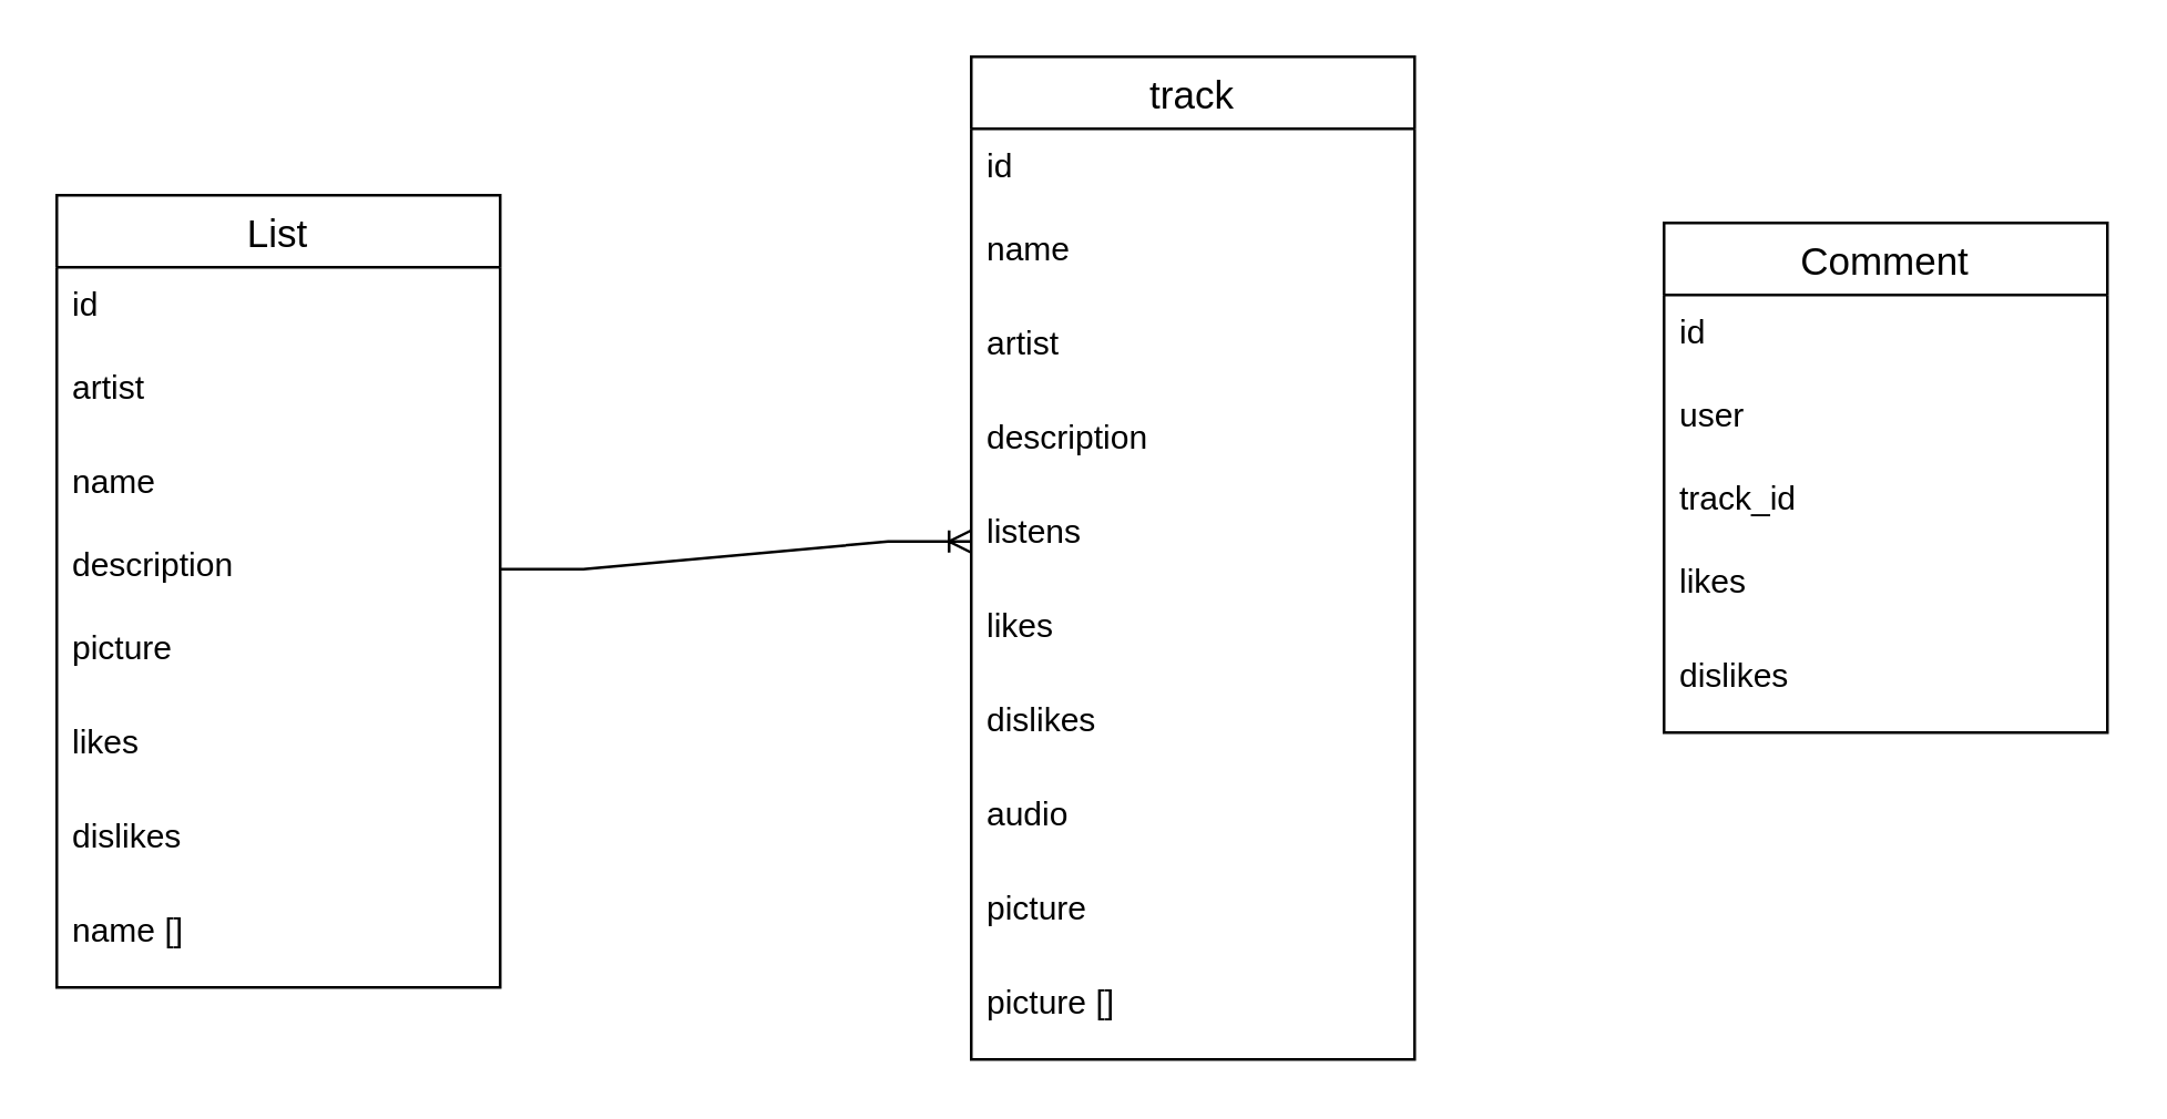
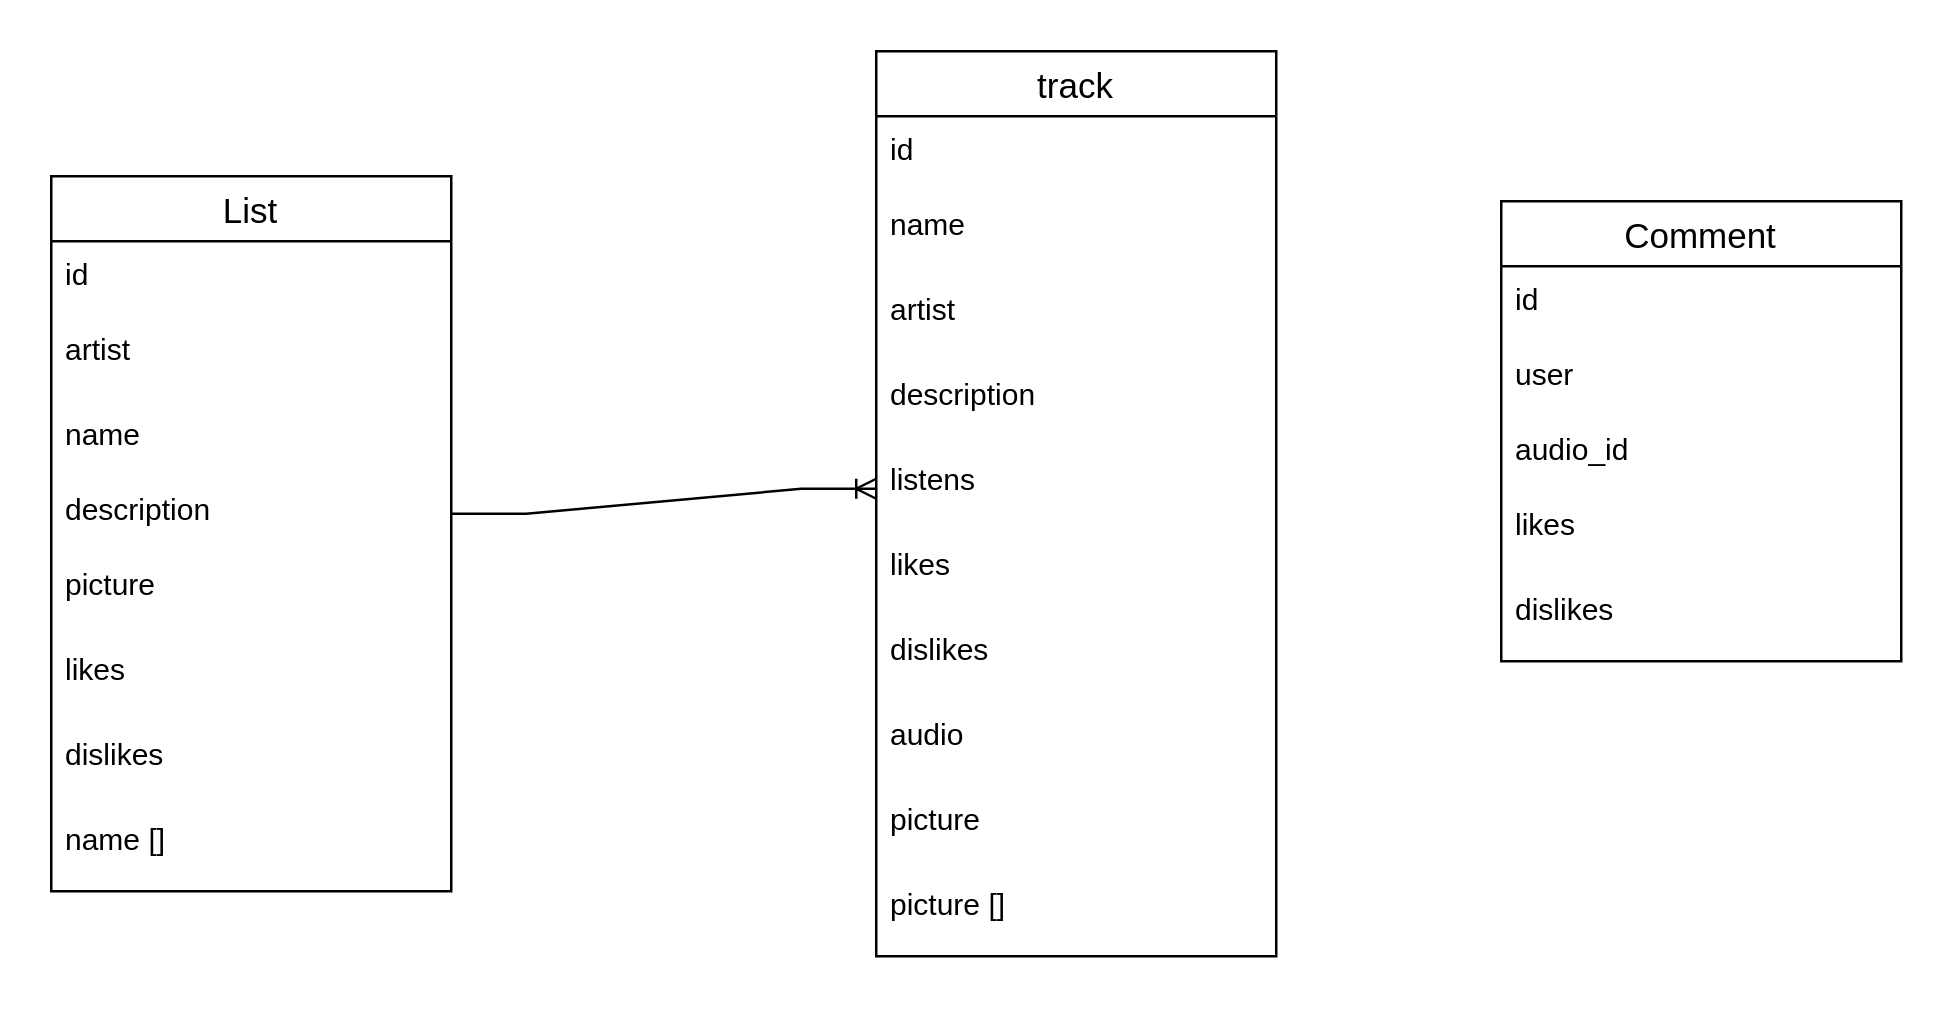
  <mxCell id="0" />
  <mxCell id="1" parent="0" />
  <mxCell id="2" value="track" style="swimlane;fontStyle=0;childLayout=stackLayout;horizontal=1;startSize=26;horizontalStack=0;resizeParent=1;resizeParentMax=0;resizeLast=0;collapsible=1;marginBottom=0;align=center;fontSize=14;" vertex="1" parent="1"><mxGeometry x="350" y="20" width="160" height="362" as="geometry" /></mxCell>
  <mxCell id="3" value="id" style="text;strokeColor=none;fillColor=none;spacingLeft=4;spacingRight=4;overflow=hidden;rotatable=0;points=[[0,0.5],[1,0.5]];portConstraint=eastwest;fontSize=12;" vertex="1" parent="2"><mxGeometry y="26" width="160" height="30" as="geometry" /></mxCell>
  <mxCell id="4" value="name" style="text;strokeColor=none;fillColor=none;spacingLeft=4;spacingRight=4;overflow=hidden;rotatable=0;points=[[0,0.5],[1,0.5]];portConstraint=eastwest;fontSize=12;" vertex="1" parent="2"><mxGeometry y="56" width="160" height="34" as="geometry" /></mxCell>
  <mxCell id="5" value="artist" style="text;strokeColor=none;fillColor=none;spacingLeft=4;spacingRight=4;overflow=hidden;rotatable=0;points=[[0,0.5],[1,0.5]];portConstraint=eastwest;fontSize=12;" vertex="1" parent="2"><mxGeometry y="90" width="160" height="34" as="geometry" /></mxCell>
  <mxCell id="6" value="description" style="text;strokeColor=none;fillColor=none;spacingLeft=4;spacingRight=4;overflow=hidden;rotatable=0;points=[[0,0.5],[1,0.5]];portConstraint=eastwest;fontSize=12;" vertex="1" parent="2"><mxGeometry y="124" width="160" height="34" as="geometry" /></mxCell>
  <mxCell id="7" value="listens" style="text;strokeColor=none;fillColor=none;spacingLeft=4;spacingRight=4;overflow=hidden;rotatable=0;points=[[0,0.5],[1,0.5]];portConstraint=eastwest;fontSize=12;" vertex="1" parent="2"><mxGeometry y="158" width="160" height="34" as="geometry" /></mxCell>
  <mxCell id="8" value="likes" style="text;strokeColor=none;fillColor=none;spacingLeft=4;spacingRight=4;overflow=hidden;rotatable=0;points=[[0,0.5],[1,0.5]];portConstraint=eastwest;fontSize=12;" vertex="1" parent="2"><mxGeometry y="192" width="160" height="34" as="geometry" /></mxCell>
  <mxCell id="9" value="dislikes" style="text;strokeColor=none;fillColor=none;spacingLeft=4;spacingRight=4;overflow=hidden;rotatable=0;points=[[0,0.5],[1,0.5]];portConstraint=eastwest;fontSize=12;" vertex="1" parent="2"><mxGeometry y="226" width="160" height="34" as="geometry" /></mxCell>
  <mxCell id="10" value="audio" style="text;strokeColor=none;fillColor=none;spacingLeft=4;spacingRight=4;overflow=hidden;rotatable=0;points=[[0,0.5],[1,0.5]];portConstraint=eastwest;fontSize=12;" vertex="1" parent="2"><mxGeometry y="260" width="160" height="34" as="geometry" /></mxCell>
  <mxCell id="11" value="picture" style="text;strokeColor=none;fillColor=none;spacingLeft=4;spacingRight=4;overflow=hidden;rotatable=0;points=[[0,0.5],[1,0.5]];portConstraint=eastwest;fontSize=12;" vertex="1" parent="2"><mxGeometry y="294" width="160" height="34" as="geometry" /></mxCell>
  <mxCell id="12" value="picture []" style="text;strokeColor=none;fillColor=none;spacingLeft=4;spacingRight=4;overflow=hidden;rotatable=0;points=[[0,0.5],[1,0.5]];portConstraint=eastwest;fontSize=12;" vertex="1" parent="2"><mxGeometry y="328" width="160" height="34" as="geometry" /></mxCell>
  <mxCell id="13" value="Comment" style="swimlane;fontStyle=0;childLayout=stackLayout;horizontal=1;startSize=26;horizontalStack=0;resizeParent=1;resizeParentMax=0;resizeLast=0;collapsible=1;marginBottom=0;align=center;fontSize=14;" vertex="1" parent="1"><mxGeometry x="600" y="80" width="160" height="184" as="geometry" /></mxCell>
  <mxCell id="14" value="id" style="text;strokeColor=none;fillColor=none;spacingLeft=4;spacingRight=4;overflow=hidden;rotatable=0;points=[[0,0.5],[1,0.5]];portConstraint=eastwest;fontSize=12;" vertex="1" parent="13"><mxGeometry y="26" width="160" height="30" as="geometry" /></mxCell>
  <mxCell id="15" value="user" style="text;strokeColor=none;fillColor=none;spacingLeft=4;spacingRight=4;overflow=hidden;rotatable=0;points=[[0,0.5],[1,0.5]];portConstraint=eastwest;fontSize=12;" vertex="1" parent="13"><mxGeometry y="56" width="160" height="30" as="geometry" /></mxCell>
- <mxCell id="16" value="track_id&#10;" style="text;strokeColor=none;fillColor=none;spacingLeft=4;spacingRight=4;overflow=hidden;rotatable=0;points=[[0,0.5],[1,0.5]];portConstraint=eastwest;fontSize=12;" vertex="1" parent="13"><mxGeometry y="86" width="160" height="30" as="geometry" /></mxCell>
+ <mxCell id="16" value="audio_id&#10;" style="text;strokeColor=none;fillColor=none;spacingLeft=4;spacingRight=4;overflow=hidden;rotatable=0;points=[[0,0.5],[1,0.5]];portConstraint=eastwest;fontSize=12;" vertex="1" parent="13"><mxGeometry y="86" width="160" height="30" as="geometry" /></mxCell>
  <mxCell id="17" value="likes&#10;" style="text;strokeColor=none;fillColor=none;spacingLeft=4;spacingRight=4;overflow=hidden;rotatable=0;points=[[0,0.5],[1,0.5]];portConstraint=eastwest;fontSize=12;" vertex="1" parent="13"><mxGeometry y="116" width="160" height="34" as="geometry" /></mxCell>
  <mxCell id="18" value="dislikes" style="text;strokeColor=none;fillColor=none;spacingLeft=4;spacingRight=4;overflow=hidden;rotatable=0;points=[[0,0.5],[1,0.5]];portConstraint=eastwest;fontSize=12;" vertex="1" parent="13"><mxGeometry y="150" width="160" height="34" as="geometry" /></mxCell>
  <mxCell id="19" value="List" style="swimlane;fontStyle=0;childLayout=stackLayout;horizontal=1;startSize=26;horizontalStack=0;resizeParent=1;resizeParentMax=0;resizeLast=0;collapsible=1;marginBottom=0;align=center;fontSize=14;" vertex="1" parent="1"><mxGeometry x="20" y="70" width="160" height="286" as="geometry" /></mxCell>
  <mxCell id="20" value="id" style="text;strokeColor=none;fillColor=none;spacingLeft=4;spacingRight=4;overflow=hidden;rotatable=0;points=[[0,0.5],[1,0.5]];portConstraint=eastwest;fontSize=12;" vertex="1" parent="19"><mxGeometry y="26" width="160" height="30" as="geometry" /></mxCell>
  <mxCell id="21" value="artist" style="text;strokeColor=none;fillColor=none;spacingLeft=4;spacingRight=4;overflow=hidden;rotatable=0;points=[[0,0.5],[1,0.5]];portConstraint=eastwest;fontSize=12;" vertex="1" parent="19"><mxGeometry y="56" width="160" height="34" as="geometry" /></mxCell>
  <mxCell id="22" value="name&#10;" style="text;strokeColor=none;fillColor=none;spacingLeft=4;spacingRight=4;overflow=hidden;rotatable=0;points=[[0,0.5],[1,0.5]];portConstraint=eastwest;fontSize=12;" vertex="1" parent="19"><mxGeometry y="90" width="160" height="30" as="geometry" /></mxCell>
  <mxCell id="23" value="description&#10;" style="text;strokeColor=none;fillColor=none;spacingLeft=4;spacingRight=4;overflow=hidden;rotatable=0;points=[[0,0.5],[1,0.5]];portConstraint=eastwest;fontSize=12;" vertex="1" parent="19"><mxGeometry y="120" width="160" height="30" as="geometry" /></mxCell>
  <mxCell id="24" value="picture" style="text;strokeColor=none;fillColor=none;spacingLeft=4;spacingRight=4;overflow=hidden;rotatable=0;points=[[0,0.5],[1,0.5]];portConstraint=eastwest;fontSize=12;" vertex="1" parent="19"><mxGeometry y="150" width="160" height="34" as="geometry" /></mxCell>
  <mxCell id="25" value="likes" style="text;strokeColor=none;fillColor=none;spacingLeft=4;spacingRight=4;overflow=hidden;rotatable=0;points=[[0,0.5],[1,0.5]];portConstraint=eastwest;fontSize=12;" vertex="1" parent="19"><mxGeometry y="184" width="160" height="34" as="geometry" /></mxCell>
  <mxCell id="26" value="dislikes" style="text;strokeColor=none;fillColor=none;spacingLeft=4;spacingRight=4;overflow=hidden;rotatable=0;points=[[0,0.5],[1,0.5]];portConstraint=eastwest;fontSize=12;" vertex="1" parent="19"><mxGeometry y="218" width="160" height="34" as="geometry" /></mxCell>
  <mxCell id="27" value="name []" style="text;strokeColor=none;fillColor=none;spacingLeft=4;spacingRight=4;overflow=hidden;rotatable=0;points=[[0,0.5],[1,0.5]];portConstraint=eastwest;fontSize=12;" vertex="1" parent="19"><mxGeometry y="252" width="160" height="34" as="geometry" /></mxCell>
  <mxCell id="28" value="" style="edgeStyle=entityRelationEdgeStyle;fontSize=12;html=1;endArrow=ERoneToMany;rounded=0;exitX=1;exitY=0.5;exitDx=0;exitDy=0;entryX=0;entryY=0.5;entryDx=0;entryDy=0;" edge="1" parent="1" source="23" target="7"><mxGeometry width="100" height="100" relative="1" as="geometry"><mxPoint x="310" y="250" as="sourcePoint" /><mxPoint x="410" y="150" as="targetPoint" /></mxGeometry></mxCell>
